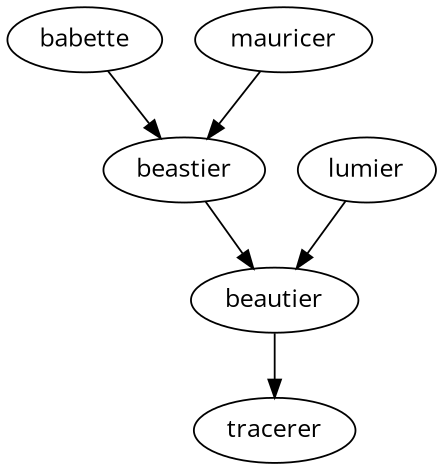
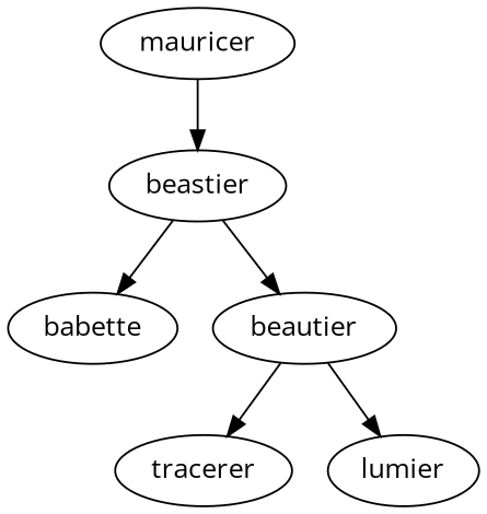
  digraph {
    fontname="Open Sans"
    node [fontname="Open Sans"]
    edge [fontname="Open Sans"]
    babette
    beastier
    beautier
    mauricer
    tracerer
    lumier
-   babette -> beastier
+   beastier -> babette
    beastier -> beautier
    beautier -> tracerer
    mauricer -> beastier
-   lumier -> beautier
+   beautier -> lumier
  }
